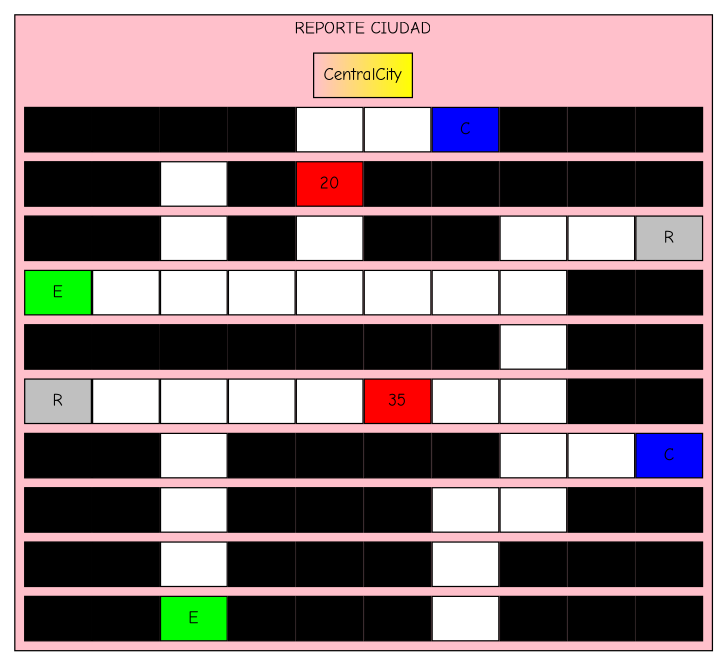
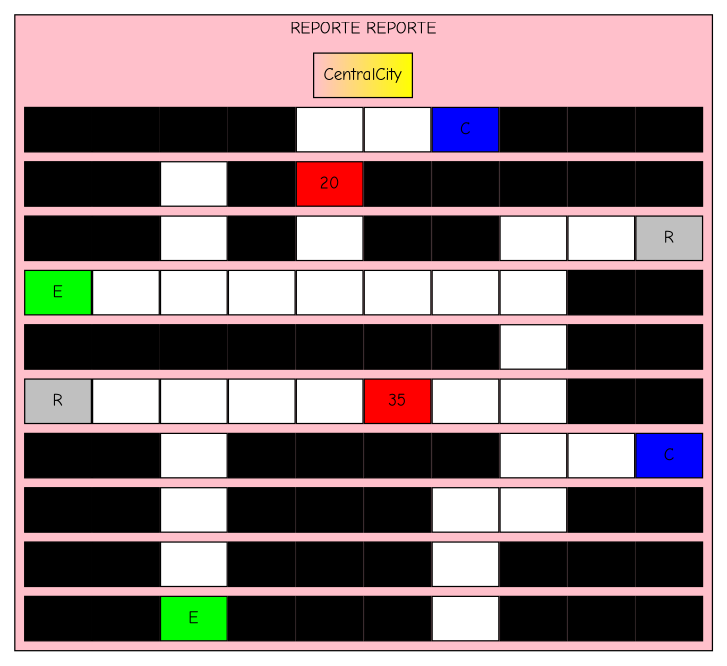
  graph {
    nodesep=0
    ranksep=0
    fontname="Comic Neue"
    node [fillcolor=black shape=box style=filled fontname="Comic Neue"]
    edge [nodesep=0 ranksep=0 style=invis fontname="Comic Neue"]
    n1 [fillcolor="pink:yellow" label=CentralCity]
    n2 [label="*"]
    n3 [label="*"]
    n4 [label="*"]
    n5 [label="*"]
    n6 [fillcolor=white label=" "]
    n7 [fillcolor=white label=" "]
    n8 [fillcolor=blue label=C]
    n9 [label="*"]
    n10 [label="*"]
    n11 [label="*"]
    n12 [label="*"]
    n13 [label="*"]
    n14 [fillcolor=white label=" "]
    n15 [label="*"]
    n16 [fillcolor=red label=20]
    n17 [label="*"]
    n18 [label="*"]
    n19 [label="*"]
    n20 [label="*"]
    n21 [label="*"]
    n22 [label="*"]
    n23 [label="*"]
    n24 [fillcolor=white label=" "]
    n25 [label="*"]
    n26 [fillcolor=white label=" "]
    n27 [label="*"]
    n28 [label="*"]
    n29 [fillcolor=white label=" "]
    n30 [fillcolor=white label=" "]
    n31 [fillcolor=gray label=R]
    n32 [fillcolor=green label=E]
    n33 [fillcolor=white label=" "]
    n34 [fillcolor=white label=" "]
    n35 [fillcolor=white label=" "]
    n36 [fillcolor=white label=" "]
    n37 [fillcolor=white label=" "]
    n38 [fillcolor=white label=" "]
    n39 [fillcolor=white label=" "]
    n40 [label="*"]
    n41 [label="*"]
    n42 [label="*"]
    n43 [label="*"]
    n44 [label="*"]
    n45 [label="*"]
    n46 [label="*"]
    n47 [label="*"]
    n48 [label="*"]
    n49 [fillcolor=white label=" "]
    n50 [label="*"]
    n51 [label="*"]
    n52 [fillcolor=gray label=R]
    n53 [fillcolor=white label=" "]
    n54 [fillcolor=white label=" "]
    n55 [fillcolor=white label=" "]
    n56 [fillcolor=white label=" "]
    n57 [fillcolor=red label=35]
    n58 [fillcolor=white label=" "]
    n59 [fillcolor=white label=" "]
    n60 [label="*"]
    n61 [label="*"]
    n62 [label="*"]
    n63 [label="*"]
    n64 [fillcolor=white label=" "]
    n65 [label="*"]
    n66 [label="*"]
    n67 [label="*"]
    n68 [label="*"]
    n69 [fillcolor=white label=" "]
    n70 [fillcolor=white label=" "]
    n71 [fillcolor=blue label=C]
    n72 [label="*"]
    n73 [label="*"]
    n74 [fillcolor=white label=" "]
    n75 [label="*"]
    n76 [label="*"]
    n77 [label="*"]
    n78 [fillcolor=white label=" "]
    n79 [fillcolor=white label=" "]
    n80 [label="*"]
    n81 [label="*"]
    n82 [label="*"]
    n83 [label="*"]
    n84 [fillcolor=white label=" "]
    n85 [label="*"]
    n86 [label="*"]
    n87 [label="*"]
    n88 [fillcolor=white label=" "]
    n89 [label="*"]
    n90 [label="*"]
    n91 [label="*"]
    n92 [label="*"]
    n93 [label="*"]
    n94 [fillcolor=green label=E]
    n95 [label="*"]
    n96 [label="*"]
    n97 [label="*"]
    n98 [fillcolor=white label=" "]
    n99 [label="*"]
    n100 [label="*"]
    n101 [label="*"]
    subgraph cluster_1 {
      bgcolor=pink
-     label="REPORTE CIUDAD"
+     label="REPORTE REPORTE"
      n1
      n2
      n3
      n4
      n5
      n6
      n7
      n8
      n9
      n10
      n11
      n12
      n13
      n14
      n15
      n16
      n17
      n18
      n19
      n20
      n21
      n22
      n23
      n24
      n25
      n26
      n27
      n28
      n29
      n30
      n31
      n32
      n33
      n34
      n35
      n36
      n37
      n38
      n39
      n40
      n41
      n42
      n43
      n44
      n45
      n46
      n47
      n48
      n49
      n50
      n51
      n52
      n53
      n54
      n55
      n56
      n57
      n58
      n59
      n60
      n61
      n62
      n63
      n64
      n65
      n66
      n67
      n68
      n69
      n70
      n71
      n72
      n73
      n74
      n75
      n76
      n77
      n78
      n79
      n80
      n81
      n82
      n83
      n84
      n85
      n86
      n87
      n88
      n89
      n90
      n91
      n92
      n93
      n94
      n95
      n96
      n97
      n98
      n99
      n100
      n101
    }
    n1 -- n2
    n1 -- n3
    n1 -- n4
    n1 -- n5
    n1 -- n6
    n1 -- n7
    n1 -- n8
    n1 -- n9
    n1 -- n10
    n1 -- n11
    n2 -- n12
    n3 -- n13
    n4 -- n14
    n5 -- n15
    n6 -- n16
    n7 -- n17
    n8 -- n18
    n9 -- n19
    n10 -- n20
    n11 -- n21
    n12 -- n22
    n13 -- n23
    n14 -- n24
    n15 -- n25
    n16 -- n26
    n17 -- n27
    n18 -- n28
    n19 -- n29
    n20 -- n30
    n21 -- n31
    n22 -- n32
    n23 -- n33
    n24 -- n34
    n25 -- n35
    n26 -- n36
    n27 -- n37
    n28 -- n38
    n29 -- n39
    n30 -- n40
    n31 -- n41
    n32 -- n42
    n33 -- n43
    n34 -- n44
    n35 -- n45
    n36 -- n46
    n37 -- n47
    n38 -- n48
    n39 -- n49
    n40 -- n50
    n41 -- n51
    n42 -- n52
    n43 -- n53
    n44 -- n54
    n45 -- n55
    n46 -- n56
    n47 -- n57
    n48 -- n58
    n49 -- n59
    n50 -- n60
    n51 -- n61
    n52 -- n62
    n53 -- n63
    n54 -- n64
    n55 -- n65
    n56 -- n66
    n57 -- n67
    n58 -- n68
    n59 -- n69
    n60 -- n70
    n61 -- n71
    n62 -- n72
    n63 -- n73
    n64 -- n74
    n65 -- n75
    n66 -- n76
    n67 -- n77
    n68 -- n78
    n69 -- n79
    n70 -- n80
    n71 -- n81
    n72 -- n82
    n73 -- n83
    n74 -- n84
    n75 -- n85
    n76 -- n86
    n77 -- n87
    n78 -- n88
    n79 -- n89
    n80 -- n90
    n81 -- n91
    n82 -- n92
    n83 -- n93
    n84 -- n94
    n85 -- n95
    n86 -- n96
    n87 -- n97
    n88 -- n98
    n89 -- n99
    n90 -- n100
    n91 -- n101
  }
